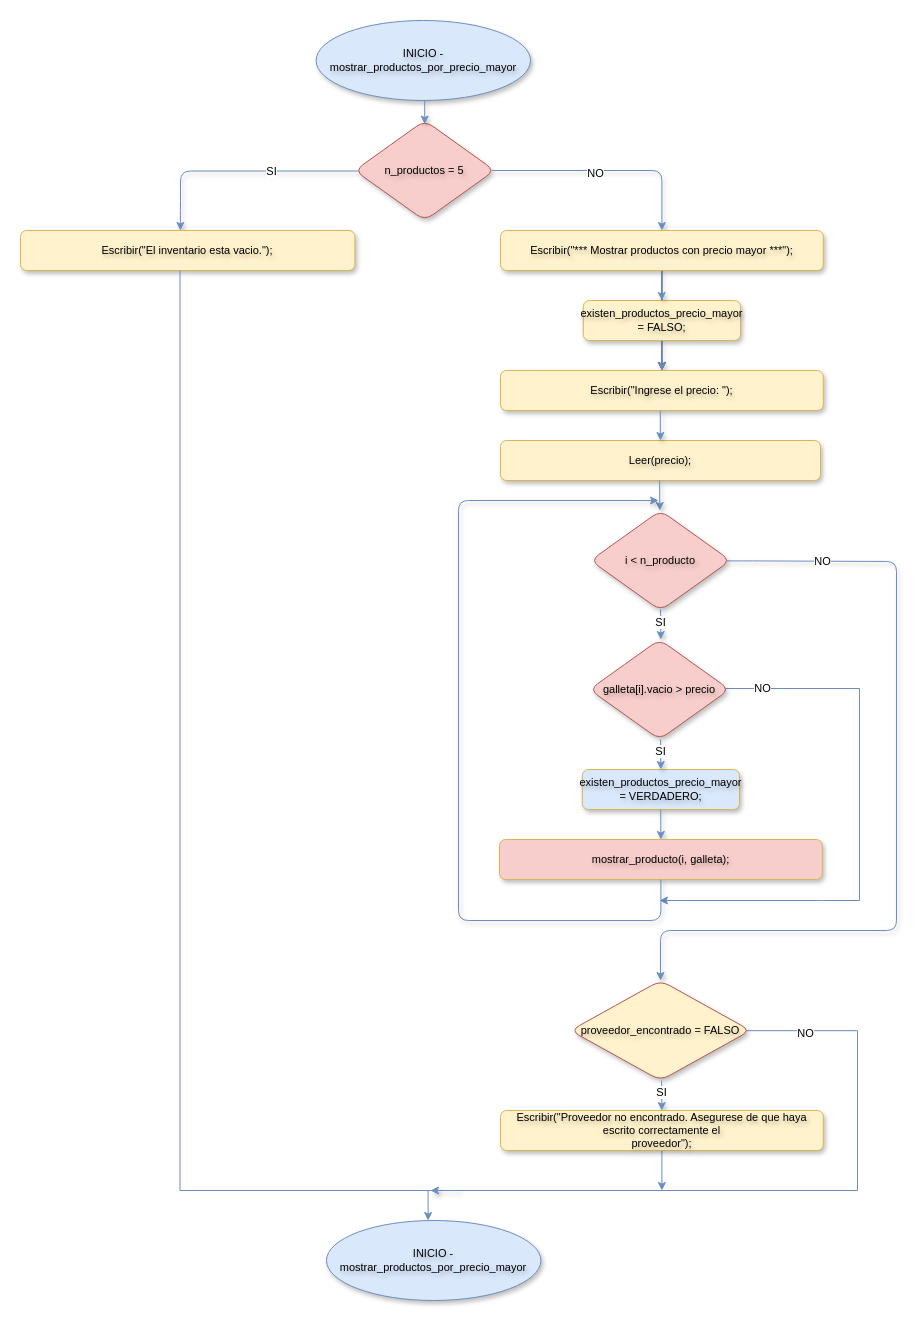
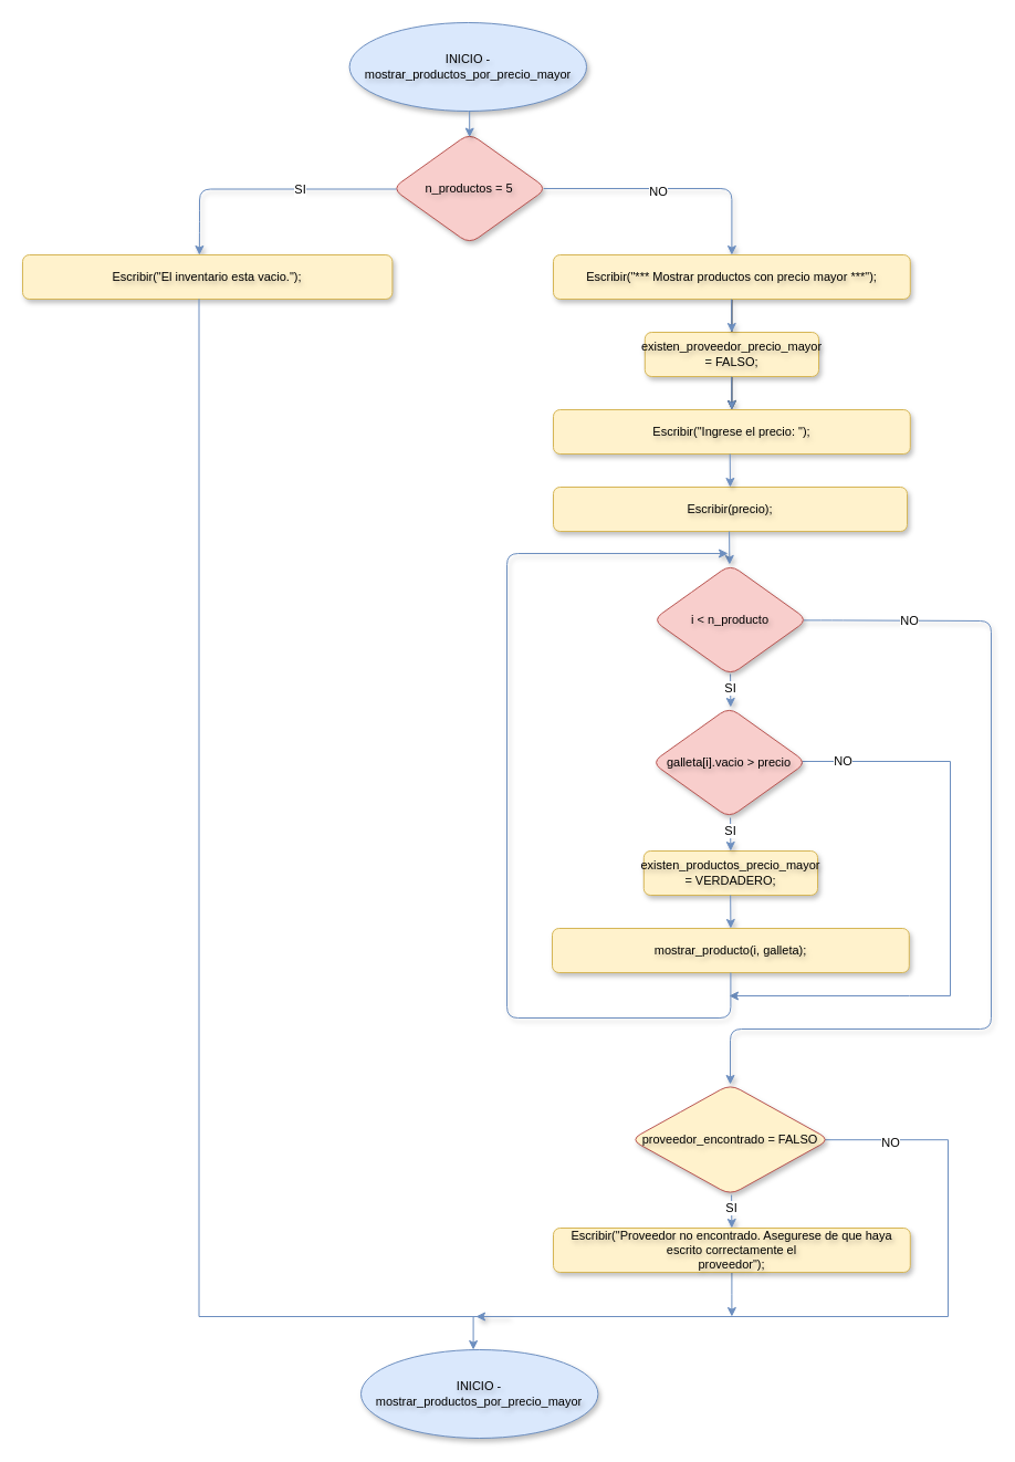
  <mxCell id="0" />
  <mxCell id="1" parent="0" />
  <mxCell id="2" value="INICIO - mostrar_productos_por_precio_mayor" style="ellipse;whiteSpace=wrap;rounded=1;fillColor=#dae8fc;strokeColor=#6c8ebf;textShadow=1;strokeWidth=1;shadow=1;html=1;horizontal=1;fontSize=11;fontStyle=0;spacing=2;" parent="1" vertex="1"><mxGeometry x="315.6" y="20" width="214.4" height="80" as="geometry" /></mxCell>
  <mxCell id="3" value="n_productos = 5" style="rhombus;whiteSpace=wrap;rounded=1;fillColor=#f8cecc;strokeColor=#b85450;textShadow=1;strokeWidth=1;shadow=1;html=1;horizontal=1;fontSize=11;fontStyle=0;spacing=2;" parent="1" vertex="1"><mxGeometry x="354.2" y="120" width="140" height="100" as="geometry" /></mxCell>
  <mxCell id="4" value="" style="edgeStyle=orthogonalEdgeStyle;rounded=1;orthogonalLoop=1;jettySize=auto;entryX=0.5;entryY=0.036;entryDx=0;entryDy=0;entryPerimeter=0;fillColor=#dae8fc;strokeColor=#6c8ebf;textShadow=1;strokeWidth=1;shadow=1;html=1;horizontal=1;fontSize=11;fontStyle=0;spacing=2;exitX=0.5;exitY=1;exitDx=0;exitDy=0;" parent="1" target="3" edge="1"><mxGeometry relative="1" as="geometry"><mxPoint x="424.2" y="100" as="sourcePoint" /></mxGeometry></mxCell>
  <mxCell id="5" value="" style="edgeStyle=orthogonalEdgeStyle;rounded=1;orthogonalLoop=1;jettySize=auto;fillColor=#dae8fc;strokeColor=#6c8ebf;textShadow=1;strokeWidth=1;shadow=1;html=1;horizontal=1;fontSize=11;fontStyle=0;spacing=2;exitX=1;exitY=0.5;exitDx=0;exitDy=0;" parent="1" edge="1"><mxGeometry x="0.388" y="110" relative="1" as="geometry"><mxPoint x="661.4" y="230" as="targetPoint" /><mxPoint x="491.2" y="170" as="sourcePoint" /><Array as="points"><mxPoint x="661.4" y="170" /></Array><mxPoint as="offset" /></mxGeometry></mxCell>
  <mxCell id="6" value="NO" style="edgeLabel;html=1;align=center;verticalAlign=middle;resizable=0;points=[];" parent="5" vertex="1" connectable="0"><mxGeometry x="-0.103" y="-2" relative="1" as="geometry"><mxPoint as="offset" /></mxGeometry></mxCell>
  <mxCell id="7" value="" style="edgeStyle=orthogonalEdgeStyle;rounded=1;orthogonalLoop=1;jettySize=auto;fillColor=#dae8fc;strokeColor=#6c8ebf;textShadow=1;strokeWidth=1;shadow=1;html=1;horizontal=1;fontSize=11;fontStyle=0;spacing=2;exitX=0.021;exitY=0.505;exitDx=0;exitDy=0;exitPerimeter=0;entryX=0.478;entryY=0;entryDx=0;entryDy=0;entryPerimeter=0;" parent="1" target="15" edge="1"><mxGeometry x="0.388" y="110" relative="1" as="geometry"><mxPoint x="120" y="200" as="targetPoint" /><mxPoint x="358.14" y="170.5" as="sourcePoint" /><mxPoint as="offset" /><Array as="points"><mxPoint x="180" y="171" /><mxPoint x="180" y="200" /></Array></mxGeometry></mxCell>
  <mxCell id="8" value="SI" style="edgeLabel;html=1;align=center;verticalAlign=middle;resizable=0;points=[];" parent="7" vertex="1" connectable="0"><mxGeometry x="-0.262" relative="1" as="geometry"><mxPoint as="offset" /></mxGeometry></mxCell>
  <mxCell id="9" value="" style="edgeStyle=orthogonalEdgeStyle;rounded=0;orthogonalLoop=1;jettySize=auto;html=1;" parent="1" source="10" target="14" edge="1"><mxGeometry relative="1" as="geometry" /></mxCell>
  <mxCell id="10" value="Escribir(&quot;*** Mostrar productos con precio mayor ***&quot;);" style="rounded=1;whiteSpace=wrap;fillColor=#fff2cc;strokeColor=#d6b656;textShadow=1;strokeWidth=1;shadow=1;html=1;horizontal=1;fontSize=11;fontStyle=0;spacing=2;" parent="1" vertex="1"><mxGeometry x="500" y="230" width="322.8" height="40" as="geometry" /></mxCell>
- <mxCell id="11" value="existen_productos_precio_mayor = FALSO;" style="rounded=1;whiteSpace=wrap;fillColor=#fff2cc;strokeColor=#d6b656;textShadow=1;strokeWidth=1;shadow=1;html=1;horizontal=1;fontSize=11;fontStyle=0;spacing=2;" parent="1" vertex="1"><mxGeometry x="582.8" y="300" width="157.2" height="40" as="geometry" /></mxCell>
+ <mxCell id="11" value="existen_proveedor_precio_mayor = FALSO;" style="rounded=1;whiteSpace=wrap;fillColor=#fff2cc;strokeColor=#d6b656;textShadow=1;strokeWidth=1;shadow=1;html=1;horizontal=1;fontSize=11;fontStyle=0;spacing=2;" parent="1" vertex="1"><mxGeometry x="582.8" y="300" width="157.2" height="40" as="geometry" /></mxCell>
  <mxCell id="12" value="" style="edgeStyle=orthogonalEdgeStyle;rounded=1;orthogonalLoop=1;jettySize=auto;fillColor=#dae8fc;strokeColor=#6c8ebf;textShadow=1;strokeWidth=1;shadow=1;html=1;horizontal=1;fontSize=11;fontStyle=0;spacing=2;exitX=0.5;exitY=1;exitDx=0;exitDy=0;" parent="1" edge="1"><mxGeometry relative="1" as="geometry"><mxPoint x="661.19" y="340" as="sourcePoint" /><mxPoint x="661.4" y="370" as="targetPoint" /></mxGeometry></mxCell>
  <mxCell id="13" value="" style="edgeStyle=orthogonalEdgeStyle;rounded=1;orthogonalLoop=1;jettySize=auto;fillColor=#dae8fc;strokeColor=#6c8ebf;textShadow=1;strokeWidth=1;shadow=1;html=1;horizontal=1;fontSize=11;fontStyle=0;spacing=2;exitX=0.5;exitY=1;exitDx=0;exitDy=0;" parent="1" edge="1"><mxGeometry relative="1" as="geometry"><mxPoint x="661.12" y="270" as="sourcePoint" /><mxPoint x="661.33" y="300" as="targetPoint" /></mxGeometry></mxCell>
  <mxCell id="14" value="Escribir(&quot;Ingrese el precio: &quot;);" style="rounded=1;whiteSpace=wrap;fillColor=#fff2cc;strokeColor=#d6b656;textShadow=1;strokeWidth=1;shadow=1;html=1;horizontal=1;fontSize=11;fontStyle=0;spacing=2;" parent="1" vertex="1"><mxGeometry x="500" y="370" width="322.8" height="40" as="geometry" /></mxCell>
  <mxCell id="15" value="Escribir(&quot;El inventario esta vacio.&quot;);" style="rounded=1;whiteSpace=wrap;fillColor=#fff2cc;strokeColor=#d6b656;textShadow=1;strokeWidth=1;shadow=1;html=1;horizontal=1;fontSize=11;fontStyle=0;spacing=2;" parent="1" vertex="1"><mxGeometry y="230" width="334.4" height="40" as="geometry" x="20" /></mxCell>
- <mxCell id="16" value="Leer(precio);" style="rounded=1;whiteSpace=wrap;fillColor=#fff2cc;strokeColor=#d6b656;textShadow=1;strokeWidth=1;shadow=1;html=1;horizontal=1;fontSize=11;fontStyle=0;spacing=2;" parent="1" vertex="1"><mxGeometry x="500" y="440" width="320" height="40" as="geometry" /></mxCell>
+ <mxCell id="16" value="Escribir(precio);" style="rounded=1;whiteSpace=wrap;fillColor=#fff2cc;strokeColor=#d6b656;textShadow=1;strokeWidth=1;shadow=1;html=1;horizontal=1;fontSize=11;fontStyle=0;spacing=2;" parent="1" vertex="1"><mxGeometry x="500" y="440" width="320" height="40" as="geometry" /></mxCell>
  <mxCell id="17" value="" style="edgeStyle=orthogonalEdgeStyle;rounded=1;orthogonalLoop=1;jettySize=auto;fillColor=#dae8fc;strokeColor=#6c8ebf;textShadow=1;strokeWidth=1;shadow=1;html=1;horizontal=1;fontSize=11;fontStyle=0;spacing=2;exitX=0.5;exitY=1;exitDx=0;exitDy=0;" parent="1" edge="1"><mxGeometry relative="1" as="geometry"><mxPoint x="659.72" y="410" as="sourcePoint" /><mxPoint x="659.93" y="440" as="targetPoint" /></mxGeometry></mxCell>
  <mxCell id="18" value="" style="edgeStyle=orthogonalEdgeStyle;rounded=1;orthogonalLoop=1;jettySize=auto;fillColor=#dae8fc;strokeColor=#6c8ebf;textShadow=1;strokeWidth=1;shadow=1;html=1;horizontal=1;fontSize=11;fontStyle=0;spacing=2;exitX=0.5;exitY=1;exitDx=0;exitDy=0;" parent="1" edge="1"><mxGeometry relative="1" as="geometry"><mxPoint x="659.14" y="480" as="sourcePoint" /><mxPoint x="659.35" y="510" as="targetPoint" /></mxGeometry></mxCell>
  <mxCell id="19" style="edgeStyle=orthogonalEdgeStyle;rounded=0;orthogonalLoop=1;jettySize=auto;html=1;fillColor=#dae8fc;strokeColor=#6c8ebf;exitX=0.97;exitY=0.515;exitDx=0;exitDy=0;exitPerimeter=0;" parent="1" source="39" edge="1"><mxGeometry relative="1" as="geometry"><mxPoint x="659" y="900" as="targetPoint" /><Array as="points"><mxPoint x="725" y="688" /><mxPoint x="859" y="688" /><mxPoint x="859" y="900" /><mxPoint x="822" y="900" /></Array><mxPoint x="746.12" y="688.4" as="sourcePoint" /></mxGeometry></mxCell>
  <mxCell id="20" value="NO" style="edgeLabel;html=1;align=center;verticalAlign=middle;resizable=0;points=[];" parent="19" vertex="1" connectable="0"><mxGeometry x="-0.857" y="1" relative="1" as="geometry"><mxPoint as="offset" /></mxGeometry></mxCell>
  <mxCell id="21" value="" style="edgeStyle=orthogonalEdgeStyle;rounded=1;orthogonalLoop=1;jettySize=auto;fillColor=#dae8fc;strokeColor=#6c8ebf;textShadow=1;strokeWidth=1;shadow=1;html=1;horizontal=1;fontSize=11;fontStyle=0;spacing=2;exitX=0.5;exitY=1;exitDx=0;exitDy=0;" parent="1" edge="1"><mxGeometry relative="1" as="geometry"><mxPoint x="660.1" y="609" as="sourcePoint" /><mxPoint x="660.31" y="639" as="targetPoint" /></mxGeometry></mxCell>
  <mxCell id="22" value="SI" style="edgeLabel;html=1;align=center;verticalAlign=middle;resizable=0;points=[];" parent="21" vertex="1" connectable="0"><mxGeometry x="-0.032" y="-1" relative="1" as="geometry"><mxPoint y="-3" as="offset" /></mxGeometry></mxCell>
- <mxCell id="23" value="existen_productos_precio_mayor = VERDADERO;" style="rounded=1;whiteSpace=wrap;fillColor=#dae8fc;strokeColor=#d6b656;textShadow=1;strokeWidth=1;shadow=1;html=1;horizontal=1;fontSize=11;fontStyle=0;spacing=2;" parent="1" vertex="1"><mxGeometry x="581.8" y="769" width="157.2" height="40" as="geometry" /></mxCell>
+ <mxCell id="23" value="existen_productos_precio_mayor = VERDADERO;" style="rounded=1;whiteSpace=wrap;fillColor=#fff2cc;strokeColor=#d6b656;textShadow=1;strokeWidth=1;shadow=1;html=1;horizontal=1;fontSize=11;fontStyle=0;spacing=2;" parent="1" vertex="1"><mxGeometry x="581.8" y="769" width="157.2" height="40" as="geometry" /></mxCell>
  <mxCell id="24" value="" style="edgeStyle=orthogonalEdgeStyle;rounded=1;orthogonalLoop=1;jettySize=auto;fillColor=#dae8fc;strokeColor=#6c8ebf;textShadow=1;strokeWidth=1;shadow=1;html=1;horizontal=1;fontSize=11;fontStyle=0;spacing=2;exitX=0.5;exitY=1;exitDx=0;exitDy=0;" parent="1" edge="1"><mxGeometry relative="1" as="geometry"><mxPoint x="660.12" y="739" as="sourcePoint" /><mxPoint x="660.33" y="769" as="targetPoint" /></mxGeometry></mxCell>
  <mxCell id="25" value="SI" style="edgeLabel;html=1;align=center;verticalAlign=middle;resizable=0;points=[];" parent="24" vertex="1" connectable="0"><mxGeometry x="-0.244" y="-1" relative="1" as="geometry"><mxPoint as="offset" /></mxGeometry></mxCell>
  <mxCell id="26" value="" style="edgeStyle=orthogonalEdgeStyle;rounded=1;orthogonalLoop=1;jettySize=auto;fillColor=#dae8fc;strokeColor=#6c8ebf;textShadow=1;strokeWidth=1;shadow=1;html=1;horizontal=1;fontSize=11;fontStyle=0;spacing=2;exitX=0.5;exitY=1;exitDx=0;exitDy=0;" parent="1" edge="1"><mxGeometry relative="1" as="geometry"><mxPoint x="660.19" y="809" as="sourcePoint" /><mxPoint x="660.4" y="839" as="targetPoint" /></mxGeometry></mxCell>
- <mxCell id="27" value="mostrar_producto(i, galleta);" style="rounded=1;whiteSpace=wrap;fillColor=#f8cecc;strokeColor=#d6b656;textShadow=1;strokeWidth=1;shadow=1;html=1;horizontal=1;fontSize=11;fontStyle=0;spacing=2;" parent="1" vertex="1"><mxGeometry x="499" y="839" width="322.8" height="40" as="geometry" /></mxCell>
+ <mxCell id="27" value="mostrar_producto(i, galleta);" style="rounded=1;whiteSpace=wrap;fillColor=#fff2cc;strokeColor=#d6b656;textShadow=1;strokeWidth=1;shadow=1;html=1;horizontal=1;fontSize=11;fontStyle=0;spacing=2;" parent="1" vertex="1"><mxGeometry x="499" y="839" width="322.8" height="40" as="geometry" /></mxCell>
  <mxCell id="28" value="" style="edgeStyle=orthogonalEdgeStyle;rounded=1;orthogonalLoop=1;jettySize=auto;fillColor=#dae8fc;strokeColor=#6c8ebf;textShadow=1;strokeWidth=1;shadow=1;html=1;horizontal=1;fontSize=11;fontStyle=0;spacing=2;exitX=0.5;exitY=1;exitDx=0;exitDy=0;" parent="1" source="27" edge="1"><mxGeometry relative="1" as="geometry"><mxPoint x="659.08" y="1250" as="sourcePoint" /><mxPoint x="658" y="500" as="targetPoint" /><Array as="points"><mxPoint x="660" y="920" /><mxPoint x="458" y="920" /><mxPoint x="458" y="500" /></Array></mxGeometry></mxCell>
  <mxCell id="29" value="" style="edgeStyle=orthogonalEdgeStyle;rounded=1;orthogonalLoop=1;jettySize=auto;fillColor=#dae8fc;strokeColor=#6c8ebf;textShadow=1;strokeWidth=1;shadow=1;html=1;horizontal=1;fontSize=11;fontStyle=0;spacing=2;exitX=0.989;exitY=0.494;exitDx=0;exitDy=0;exitPerimeter=0;" parent="1" edge="1"><mxGeometry relative="1" as="geometry"><mxPoint x="726.46" y="560.4" as="sourcePoint" /><mxPoint x="660" y="980" as="targetPoint" /><Array as="points"><mxPoint x="752" y="560" /><mxPoint x="896" y="561" /><mxPoint x="896" y="930" /><mxPoint x="660" y="930" /></Array></mxGeometry></mxCell>
  <mxCell id="30" value="NO" style="edgeLabel;html=1;align=center;verticalAlign=middle;resizable=0;points=[];" parent="29" vertex="1" connectable="0"><mxGeometry x="-0.769" relative="1" as="geometry"><mxPoint as="offset" /></mxGeometry></mxCell>
  <mxCell id="31" style="edgeStyle=orthogonalEdgeStyle;rounded=0;orthogonalLoop=1;jettySize=auto;html=1;fillColor=#dae8fc;strokeColor=#6c8ebf;exitX=0.969;exitY=0.502;exitDx=0;exitDy=0;exitPerimeter=0;" parent="1" source="33" edge="1"><mxGeometry relative="1" as="geometry"><mxPoint x="427.6" y="1220" as="targetPoint" /><mxPoint x="737.64" y="1057.2" as="sourcePoint" /><Array as="points"><mxPoint x="857" y="1030" /><mxPoint x="857" y="1190" /><mxPoint x="428" y="1190" /></Array></mxGeometry></mxCell>
  <mxCell id="32" value="NO" style="edgeLabel;html=1;align=center;verticalAlign=middle;resizable=0;points=[];" parent="31" vertex="1" connectable="0"><mxGeometry x="-0.837" y="-2" relative="1" as="geometry"><mxPoint as="offset" /></mxGeometry></mxCell>
  <mxCell id="33" value="proveedor_encontrado = FALSO" style="rhombus;whiteSpace=wrap;rounded=1;fillColor=#fff2cc;strokeColor=#b85450;textShadow=1;strokeWidth=1;shadow=1;html=1;horizontal=1;fontSize=11;fontStyle=0;spacing=2;" parent="1" vertex="1"><mxGeometry x="570" y="980" width="180" height="100" as="geometry" /></mxCell>
  <mxCell id="34" value="" style="edgeStyle=orthogonalEdgeStyle;rounded=1;orthogonalLoop=1;jettySize=auto;fillColor=#dae8fc;strokeColor=#6c8ebf;textShadow=1;strokeWidth=1;shadow=1;html=1;horizontal=1;fontSize=11;fontStyle=0;spacing=2;exitX=0.5;exitY=1;exitDx=0;exitDy=0;" parent="1" edge="1"><mxGeometry relative="1" as="geometry"><mxPoint x="661.12" y="1080" as="sourcePoint" /><mxPoint x="661.33" y="1110" as="targetPoint" /></mxGeometry></mxCell>
  <mxCell id="35" value="SI" style="edgeLabel;html=1;align=center;verticalAlign=middle;resizable=0;points=[];" parent="34" vertex="1" connectable="0"><mxGeometry x="-0.244" y="-1" relative="1" as="geometry"><mxPoint as="offset" /></mxGeometry></mxCell>
  <mxCell id="36" style="edgeStyle=orthogonalEdgeStyle;rounded=0;orthogonalLoop=1;jettySize=auto;html=1;fillColor=#dae8fc;strokeColor=#6c8ebf;" parent="1" source="37" edge="1"><mxGeometry relative="1" as="geometry"><mxPoint x="661.4" y="1190" as="targetPoint" /></mxGeometry></mxCell>
  <mxCell id="37" value="Escribir(&quot;Proveedor no encontrado. Asegurese de que haya escrito correctamente el &lt;br/&gt;proveedor&quot;);" style="rounded=1;whiteSpace=wrap;fillColor=#fff2cc;strokeColor=#d6b656;textShadow=1;strokeWidth=1;shadow=1;html=1;horizontal=1;fontSize=11;fontStyle=0;spacing=2;" parent="1" vertex="1"><mxGeometry x="500" y="1110" width="322.8" height="40" as="geometry" /></mxCell>
  <mxCell id="38" value="i &amp;lt; n_producto" style="rhombus;whiteSpace=wrap;rounded=1;fillColor=#f8cecc;strokeColor=#b85450;textShadow=1;strokeWidth=1;shadow=1;html=1;horizontal=1;fontSize=11;fontStyle=0;spacing=2;" parent="1" vertex="1"><mxGeometry x="590" y="510" width="140" height="100" as="geometry" /></mxCell>
  <mxCell id="39" value="galleta[i].vacio &amp;gt; precio" style="rhombus;whiteSpace=wrap;rounded=1;fillColor=#f8cecc;strokeColor=#b85450;textShadow=1;strokeWidth=1;shadow=1;html=1;horizontal=1;fontSize=11;fontStyle=0;spacing=2;" parent="1" vertex="1"><mxGeometry x="589" y="639" width="140" height="100" as="geometry" /></mxCell>
  <mxCell id="40" value="INICIO - mostrar_productos_por_precio_mayor" style="ellipse;whiteSpace=wrap;rounded=1;fillColor=#dae8fc;strokeColor=#6c8ebf;textShadow=1;strokeWidth=1;shadow=1;html=1;horizontal=1;fontSize=11;fontStyle=0;spacing=2;" parent="1" vertex="1"><mxGeometry x="326" y="1220" width="214.4" height="80" as="geometry" /></mxCell>
  <mxCell id="41" value="" style="endArrow=none;html=1;rounded=0;edgeStyle=orthogonalEdgeStyle;fillColor=#dae8fc;strokeColor=#6c8ebf;exitX=0.477;exitY=0.993;exitDx=0;exitDy=0;exitPerimeter=0;" edge="1" parent="1" source="15"><mxGeometry width="50" height="50" relative="1" as="geometry"><mxPoint x="190" y="280" as="sourcePoint" /><mxPoint x="430" y="1190" as="targetPoint" /><Array as="points"><mxPoint x="180" y="1190" /></Array></mxGeometry></mxCell>
  <mxCell id="42" value="" style="edgeStyle=orthogonalEdgeStyle;rounded=1;orthogonalLoop=1;jettySize=auto;fillColor=#dae8fc;strokeColor=#6c8ebf;textShadow=1;strokeWidth=1;shadow=1;html=1;horizontal=1;fontSize=11;fontStyle=0;spacing=2;" edge="1" parent="1"><mxGeometry relative="1" as="geometry"><mxPoint x="460" y="1190" as="sourcePoint" /><mxPoint x="430" y="1190" as="targetPoint" /></mxGeometry></mxCell>
